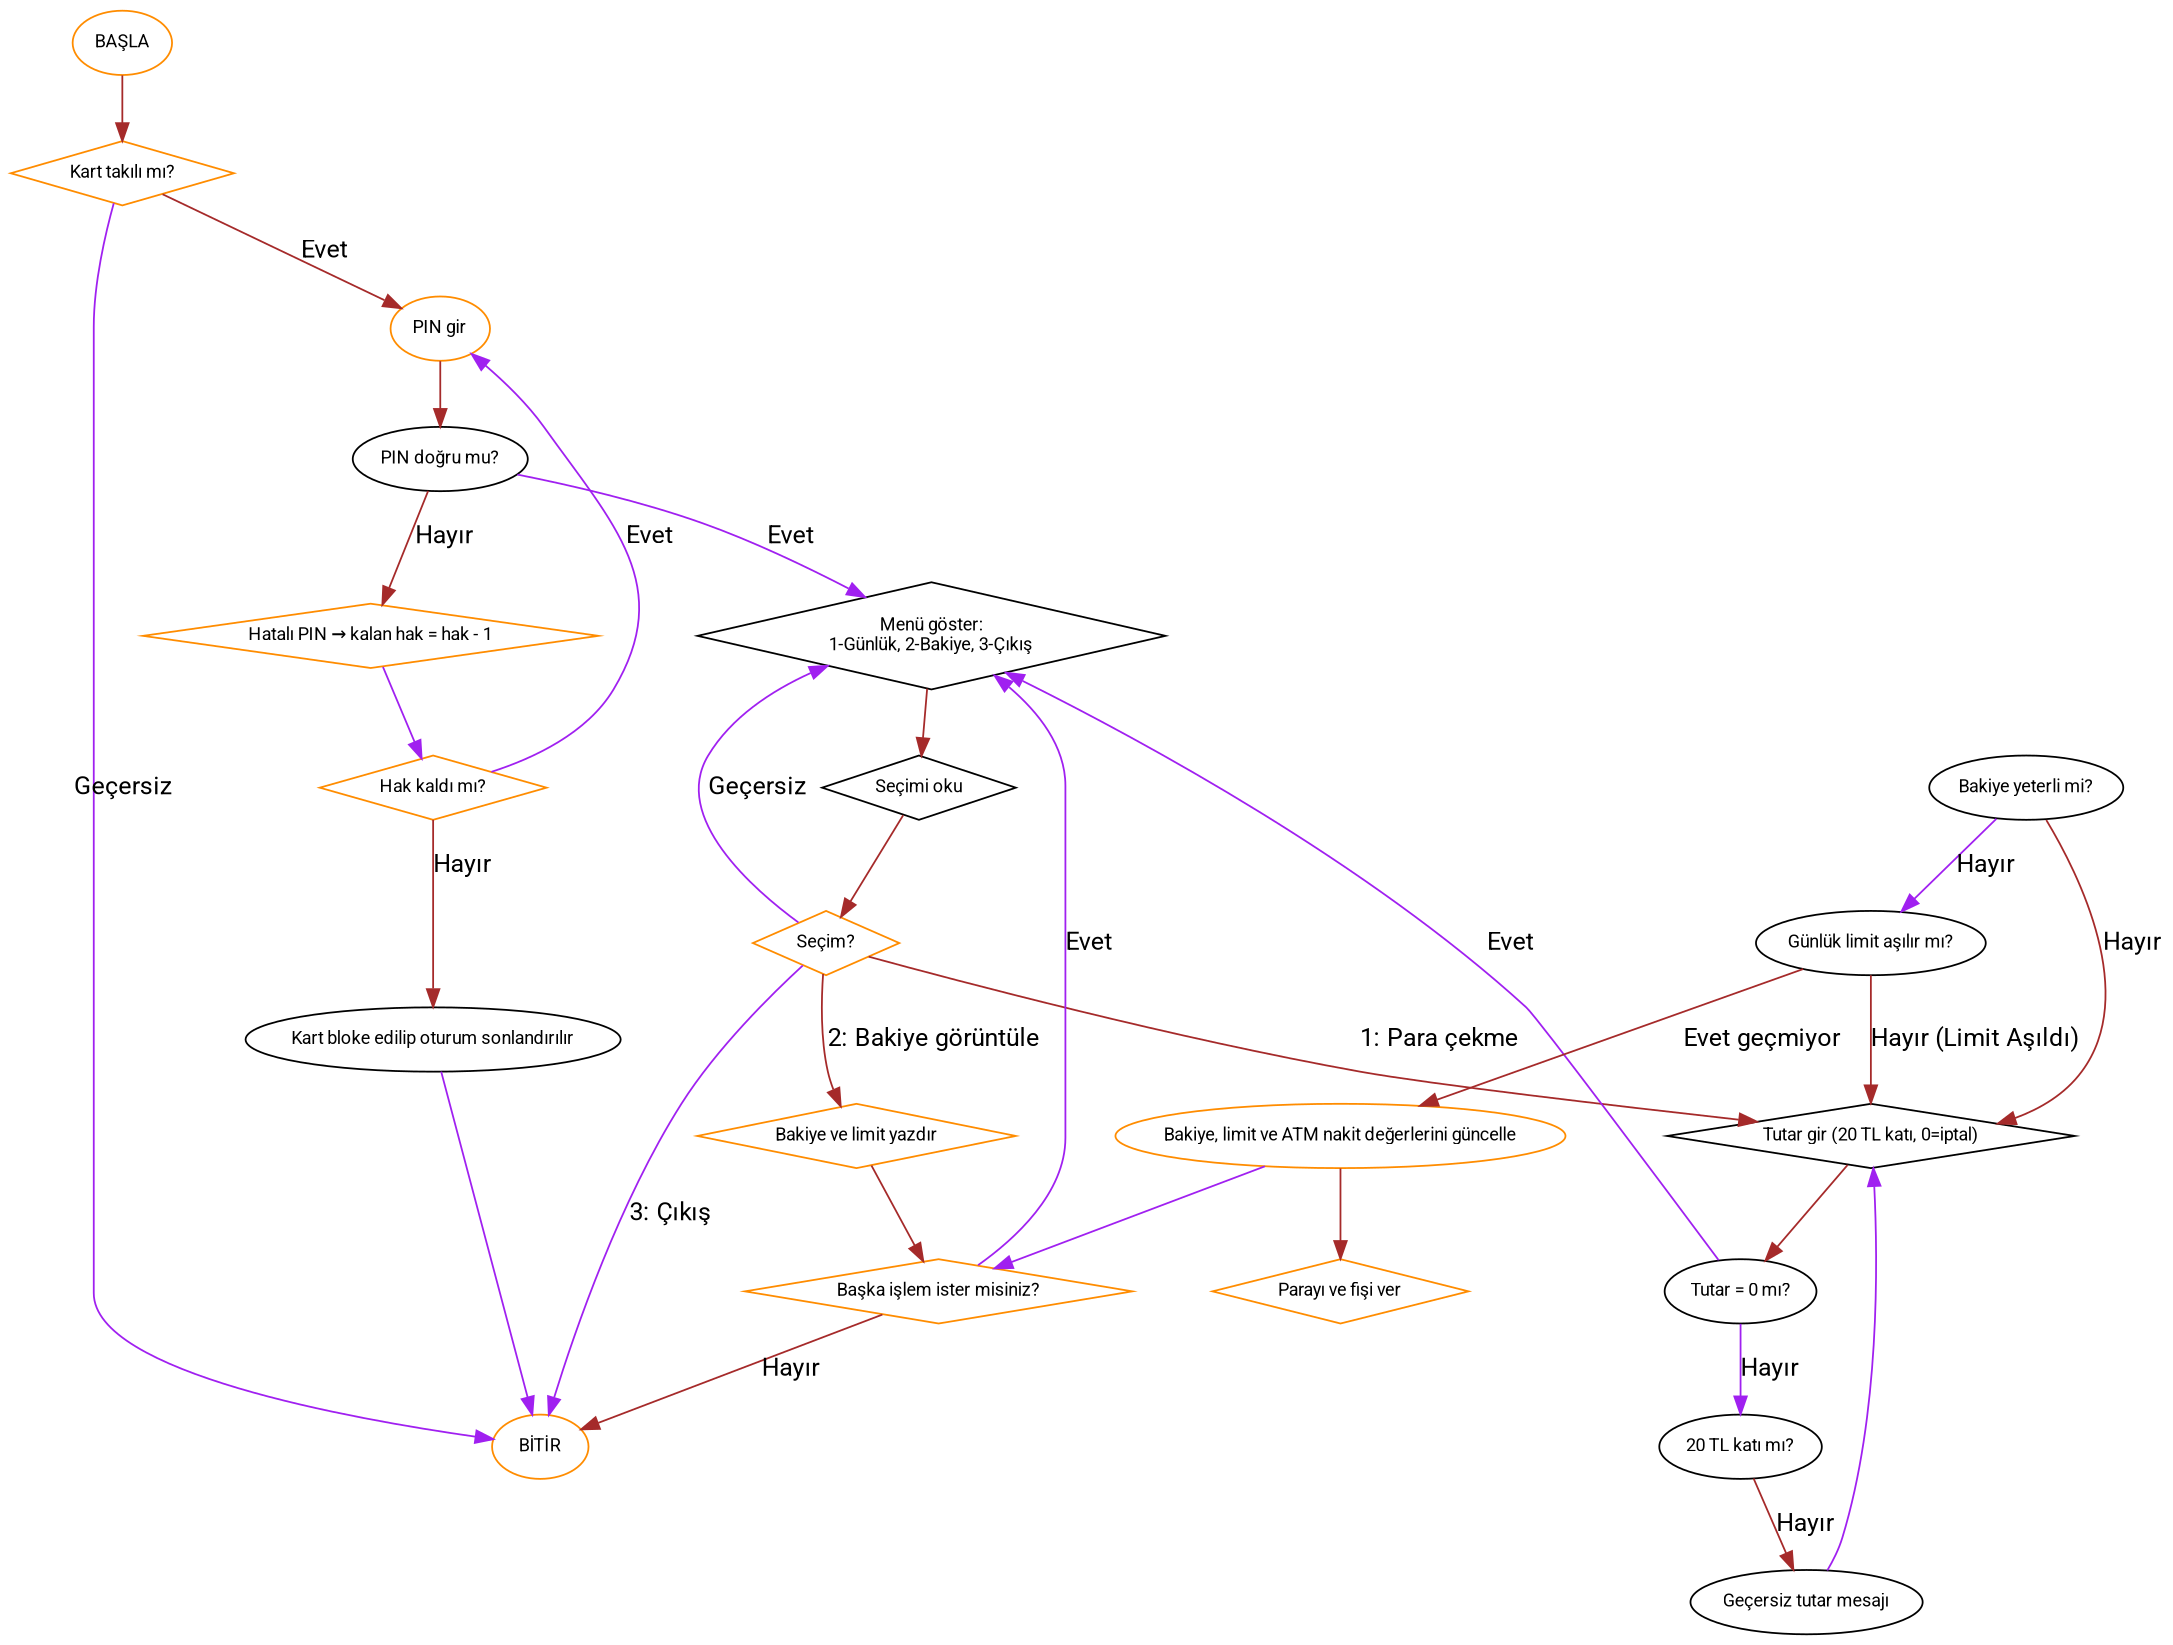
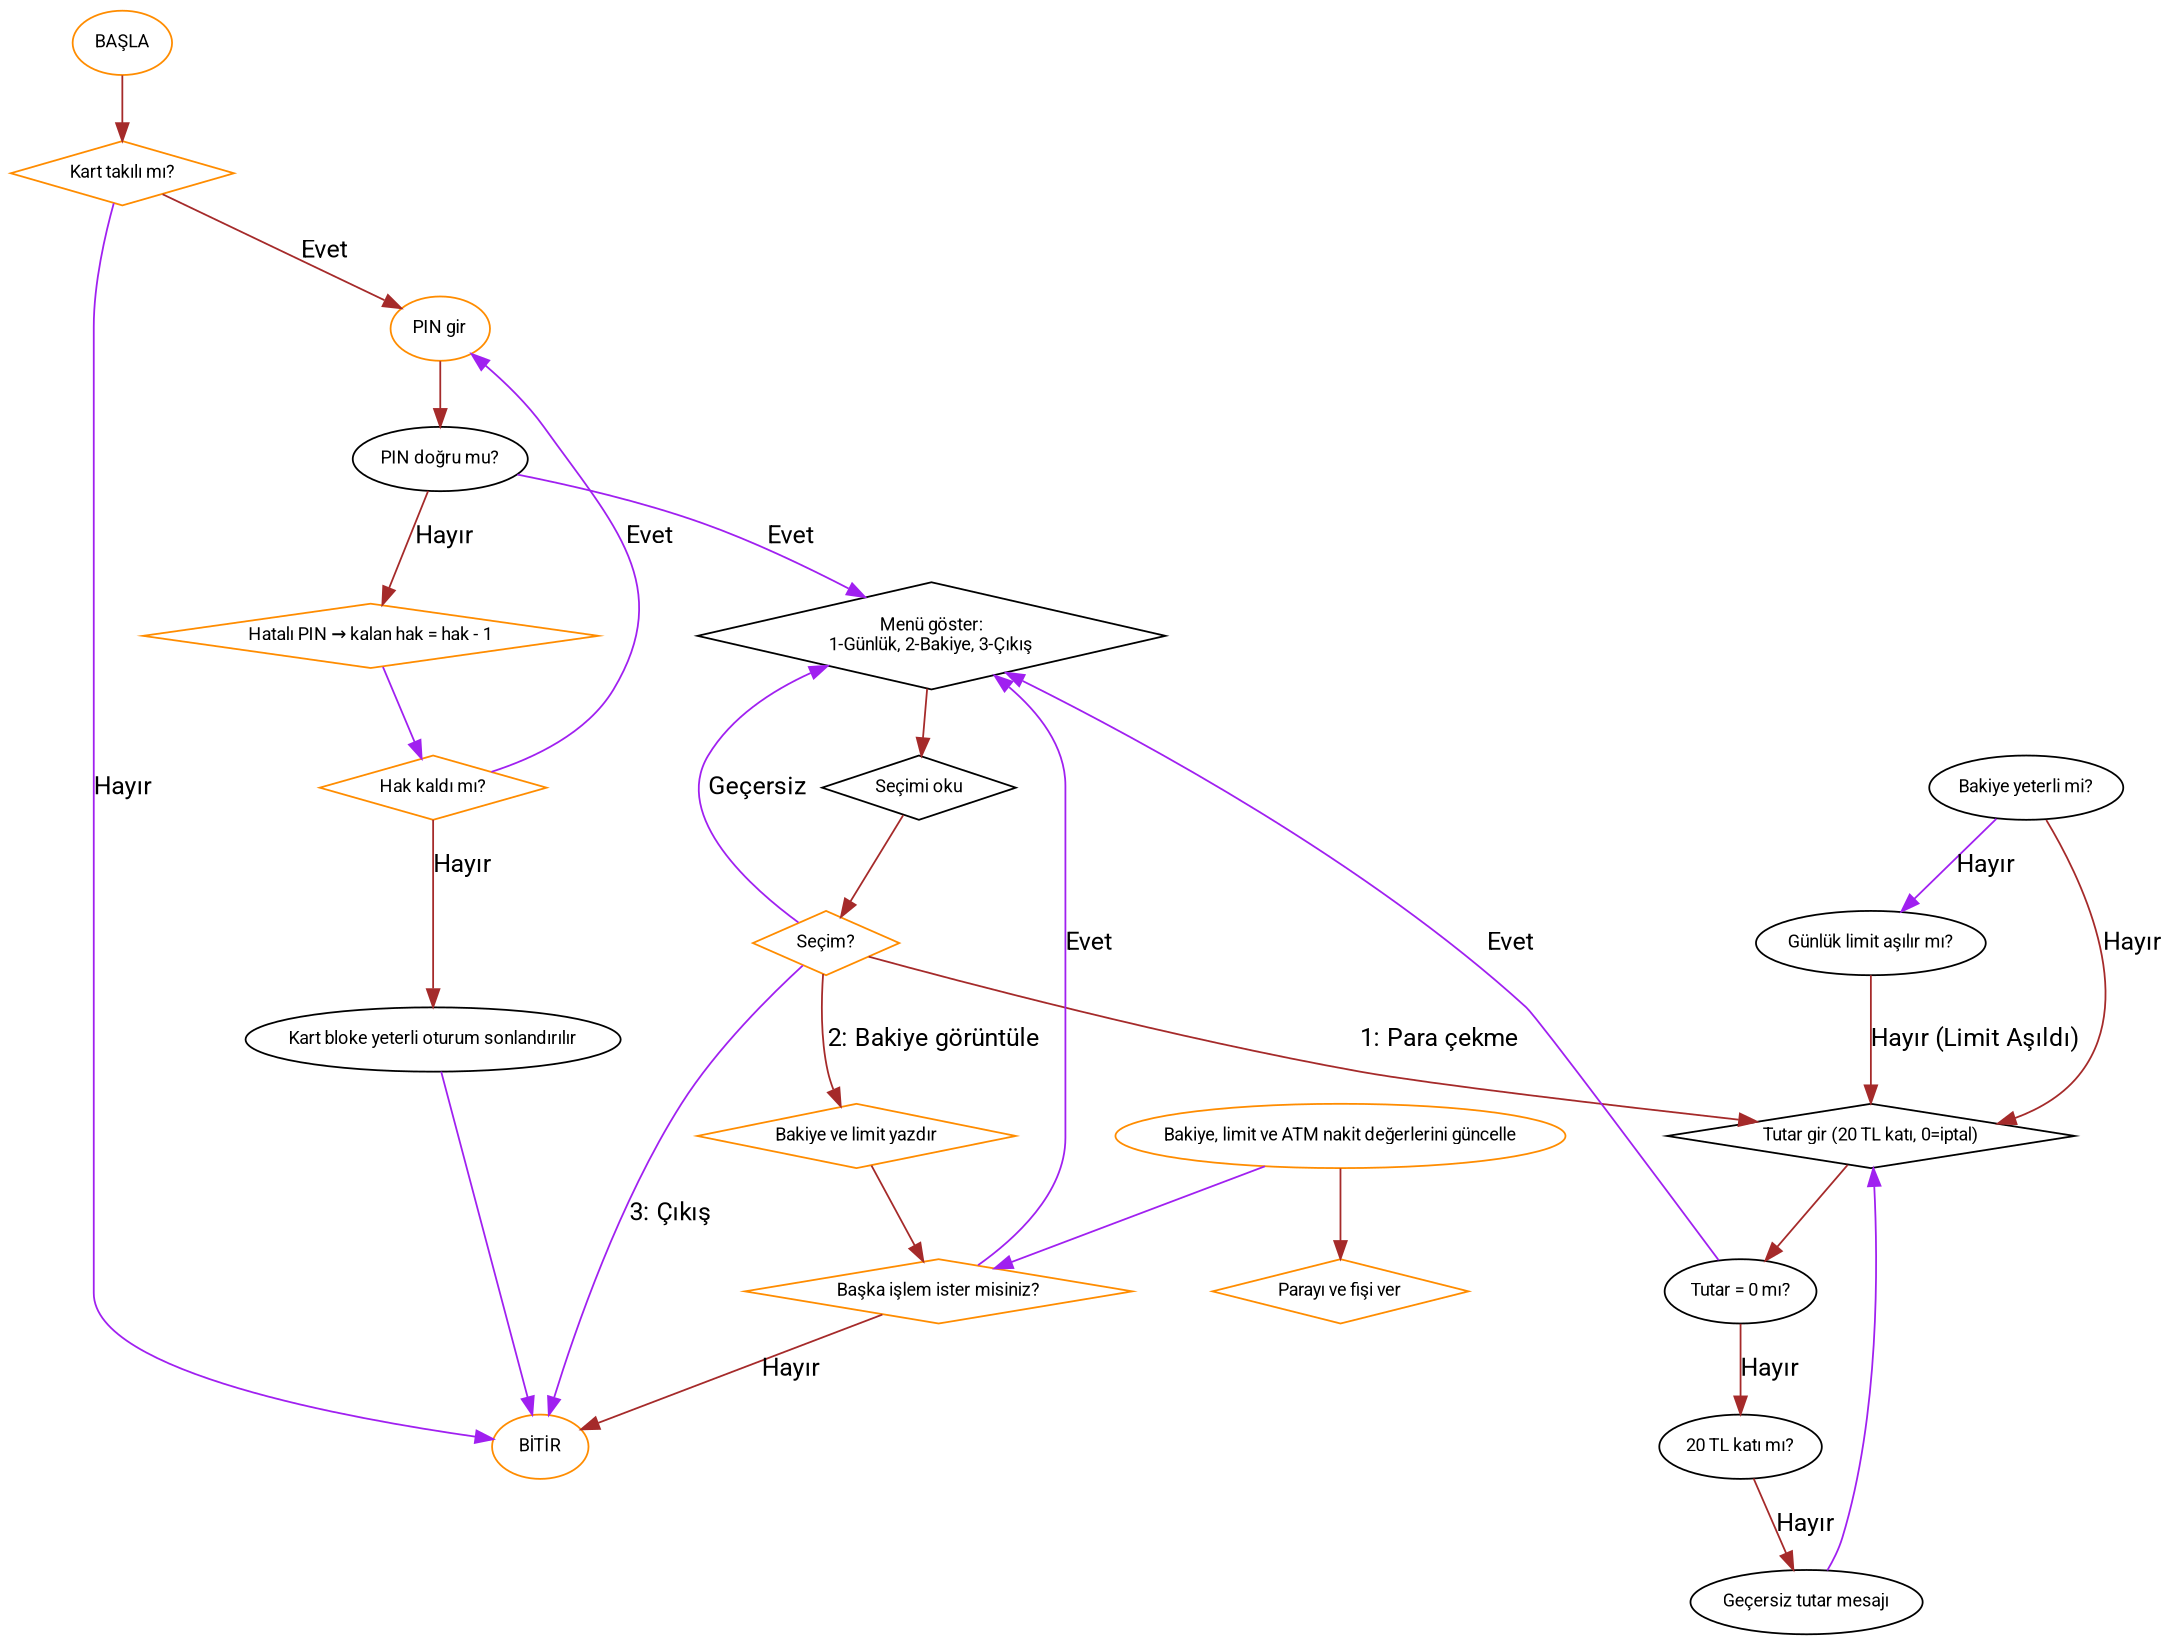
  digraph {
    fontname=Roboto
    rankdir=TB
    node [color=darkorange fontname=Roboto fontsize=10 shape=ellipse]
    edge [color=brown fontname=Roboto]
    n1 [label="BAŞLA"]
    n2 [label="Kart takılı mı?" shape=diamond]
    n3 [label="PIN gir"]
    n4 [label="BİTİR"]
    n5 [color=black label="PIN doğru mu?"]
    n6 [label="Hatalı PIN → kalan hak = hak - 1" shape=diamond]
    n7 [color=black label="Menü göster:\n1-Günlük, 2-Bakiye, 3-Çıkış" shape=diamond]
    n8 [label="Hak kaldı mı?" shape=diamond]
    n9 [color=black label="Seçimi oku" shape=diamond]
-   n10 [color=black label="Kart bloke edilip oturum sonlandırılır"]
+   n10 [color=black label="Kart bloke yeterli oturum sonlandırılır"]
    n11 [label="Seçim?" shape=diamond]
    n12 [color=black label="Tutar gir (20 TL katı, 0=iptal)" shape=diamond]
    n13 [label="Bakiye ve limit yazdır" shape=diamond]
    n14 [color=black label="Tutar = 0 mı?"]
    n15 [label="Başka işlem ister misiniz?" shape=diamond]
    n16 [color=black label="20 TL katı mı?"]
    n17 [color=black label="Geçersiz tutar mesajı"]
    n18 [color=black label="Bakiye yeterli mi?"]
    n19 [color=black label="Günlük limit aşılır mı?"]
    n20 [label="Bakiye, limit ve ATM nakit değerlerini güncelle"]
    n21 [label="Parayı ve fişi ver" shape=diamond]
    n1 -> n2
    n2 -> n3 [label=Evet]
-   n2 -> n4 [color=purple label="Geçersiz"]
+   n2 -> n4 [color=purple label="Hayır"]
    n3 -> n5
    n5 -> n6 [label="Hayır"]
    n5 -> n7 [color=purple label=Evet]
    n6 -> n8 [color=purple]
    n7 -> n9
    n8 -> n3 [color=purple label=Evet]
    n8 -> n10 [label="Hayır"]
    n9 -> n11
    n10 -> n4 [color=purple]
    n11 -> n4 [color=purple label="3: Çıkış"]
    n11 -> n7 [color=purple label="Geçersiz"]
    n11 -> n12 [label="1: Para çekme"]
    n11 -> n13 [label="2: Bakiye görüntüle"]
    n12 -> n14
    n13 -> n15
    n14 -> n7 [color=purple label=Evet]
-   n14 -> n16 [color=purple label="Hayır"]
+   n14 -> n16 [label="Hayır"]
    n15 -> n4 [label="Hayır"]
    n15 -> n7 [color=purple label=Evet]
    n16 -> n17 [label="Hayır"]
    n17 -> n12 [color=purple]
    n18 -> n12 [label="Hayır"]
    n18 -> n19 [color=purple label="Hayır"]
    n19 -> n12 [label="Hayır (Limit Aşıldı)"]
-   n19 -> n20 [label="Evet geçmiyor"]
    n20 -> n15 [color=purple]
    n20 -> n21
  }
